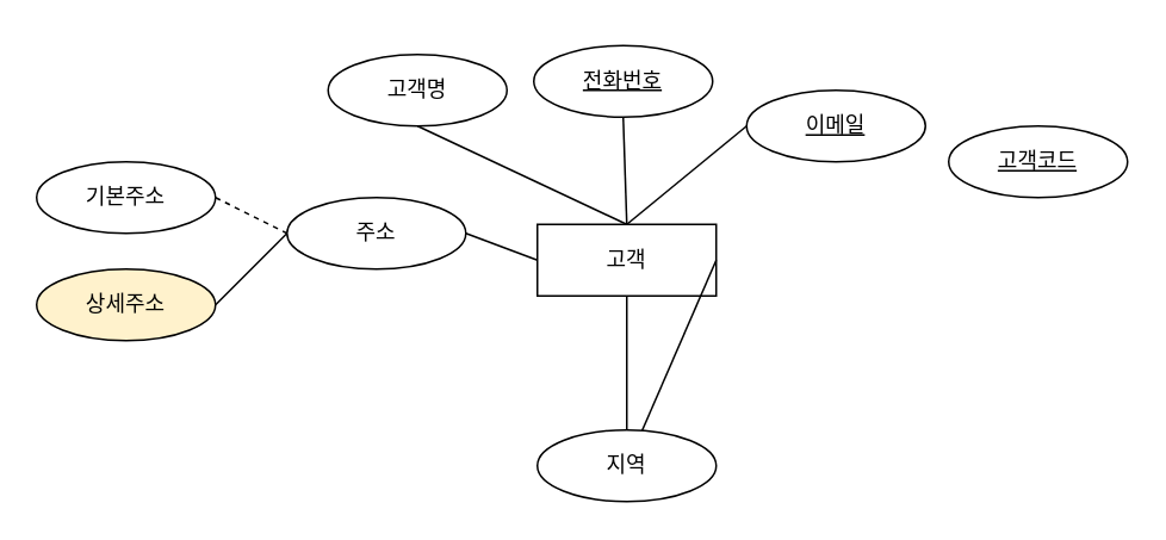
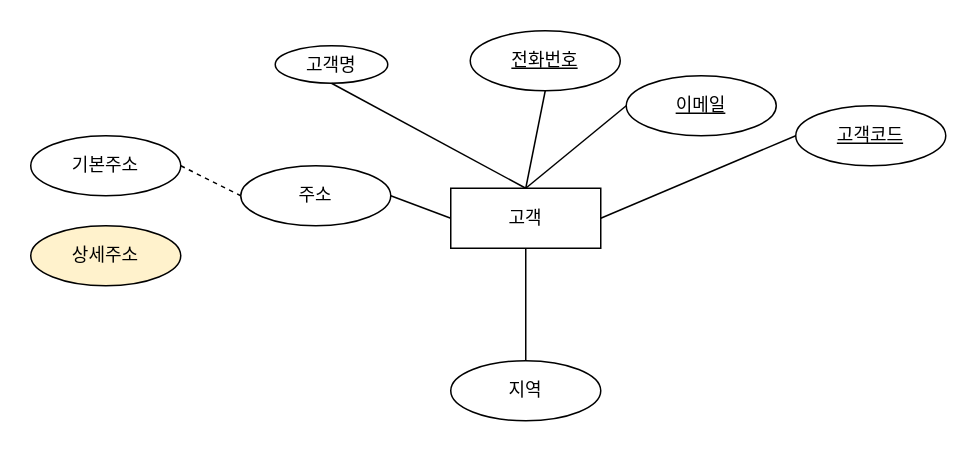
  <mxCell id="0" />
  <mxCell id="1" parent="0" />
  <mxCell id="2" value="고객" style="whiteSpace=wrap;html=1;align=center;" vertex="1" parent="1"><mxGeometry x="300" y="125" width="100" height="40" as="geometry" /></mxCell>
- <mxCell id="3" value="고객명" style="ellipse;whiteSpace=wrap;html=1;align=center;" vertex="1" parent="1"><mxGeometry x="183" y="30" width="100" height="40" as="geometry" /></mxCell>
- <mxCell id="4" value="전화번호" style="ellipse;whiteSpace=wrap;html=1;align=center;fontStyle=4;" vertex="1" parent="1"><mxGeometry x="298" y="25" width="100" height="40" as="geometry" /></mxCell>
+ <mxCell id="3" value="고객명" style="ellipse;whiteSpace=wrap;html=1;align=center;" vertex="1" parent="1"><mxGeometry x="183" y="30" width="75" height="25" as="geometry" /></mxCell>
+ <mxCell id="4" value="전화번호" style="ellipse;whiteSpace=wrap;html=1;align=center;fontStyle=4;" vertex="1" parent="1"><mxGeometry x="313" y="20" width="100" height="40" as="geometry" /></mxCell>
  <mxCell id="5" value="이메일" style="ellipse;whiteSpace=wrap;html=1;align=center;fontStyle=4;" vertex="1" parent="1"><mxGeometry x="417" y="50" width="100" height="40" as="geometry" /></mxCell>
  <mxCell id="6" value="고객코드" style="ellipse;whiteSpace=wrap;html=1;align=center;fontStyle=4;" vertex="1" parent="1"><mxGeometry x="530" y="70" width="100" height="40" as="geometry" /></mxCell>
  <mxCell id="7" value="" style="endArrow=none;html=1;rounded=0;exitX=0.5;exitY=1;exitDx=0;exitDy=0;entryX=0.5;entryY=0;entryDx=0;entryDy=0;" edge="1" parent="1" source="4" target="2"><mxGeometry relative="1" as="geometry"><mxPoint x="410" y="70" as="sourcePoint" /><mxPoint x="580" y="90" as="targetPoint" /></mxGeometry></mxCell>
  <mxCell id="8" value="" style="endArrow=none;html=1;rounded=0;exitX=0.5;exitY=1;exitDx=0;exitDy=0;entryX=0.5;entryY=0;entryDx=0;entryDy=0;" edge="1" parent="1" source="3" target="2"><mxGeometry relative="1" as="geometry"><mxPoint x="300" y="80" as="sourcePoint" /><mxPoint x="360" y="125" as="targetPoint" /></mxGeometry></mxCell>
  <mxCell id="9" value="" style="endArrow=none;html=1;rounded=0;exitX=0;exitY=0.5;exitDx=0;exitDy=0;entryX=0.5;entryY=0;entryDx=0;entryDy=0;" edge="1" parent="1" source="5" target="2"><mxGeometry relative="1" as="geometry"><mxPoint x="530" y="100" as="sourcePoint" /><mxPoint x="360" y="120" as="targetPoint" /></mxGeometry></mxCell>
- <mxCell id="10" value="" style="endArrow=none;html=1;rounded=0;exitX=1;exitY=0.5;exitDx=0;exitDy=0;" edge="1" parent="1" source="2" target="17"><mxGeometry relative="1" as="geometry"><mxPoint x="430" y="130" as="sourcePoint" /><mxPoint x="590" y="130" as="targetPoint" /></mxGeometry></mxCell>
+ <mxCell id="10" value="" style="endArrow=none;html=1;rounded=0;exitX=1;exitY=0.5;exitDx=0;exitDy=0;entryX=0;entryY=0.5;entryDx=0;entryDy=0;" edge="1" parent="1" source="2" target="6"><mxGeometry relative="1" as="geometry"><mxPoint x="430" y="130" as="sourcePoint" /><mxPoint x="590" y="130" as="targetPoint" /></mxGeometry></mxCell>
  <mxCell id="11" value="주소" style="ellipse;whiteSpace=wrap;html=1;align=center;" vertex="1" parent="1"><mxGeometry x="160" y="110" width="100" height="40" as="geometry" /></mxCell>
  <mxCell id="12" value="" style="endArrow=none;html=1;rounded=0;exitX=1;exitY=0.5;exitDx=0;exitDy=0;entryX=0;entryY=0.5;entryDx=0;entryDy=0;" edge="1" parent="1" source="11" target="2"><mxGeometry relative="1" as="geometry"><mxPoint x="277" y="150" as="sourcePoint" /><mxPoint x="327" y="195" as="targetPoint" /></mxGeometry></mxCell>
  <mxCell id="13" value="기본주소" style="ellipse;whiteSpace=wrap;html=1;align=center;" vertex="1" parent="1"><mxGeometry x="20" y="90" width="100" height="40" as="geometry" /></mxCell>
  <mxCell id="14" value="" style="endArrow=none;html=1;rounded=0;exitX=1;exitY=0.5;exitDx=0;exitDy=0;entryX=0;entryY=0.5;entryDx=0;entryDy=0;dashed=1;" edge="1" parent="1" source="13" target="11"><mxGeometry relative="1" as="geometry"><mxPoint x="137" y="130" as="sourcePoint" /><mxPoint x="160" y="125" as="targetPoint" /></mxGeometry></mxCell>
  <mxCell id="15" value="상세주소" style="ellipse;whiteSpace=wrap;html=1;align=center;fillColor=#fff2cc;" vertex="1" parent="1"><mxGeometry x="20" y="150" width="100" height="40" as="geometry" /></mxCell>
- <mxCell id="16" value="" style="endArrow=none;html=1;rounded=0;exitX=1;exitY=0.5;exitDx=0;exitDy=0;entryX=0;entryY=0.5;entryDx=0;entryDy=0;" edge="1" parent="1" source="15" target="11"><mxGeometry relative="1" as="geometry"><mxPoint x="137" y="190" as="sourcePoint" /><mxPoint x="160" y="185" as="targetPoint" /></mxGeometry></mxCell>
  <mxCell id="17" value="지역" style="ellipse;whiteSpace=wrap;html=1;align=center;" vertex="1" parent="1"><mxGeometry x="300" y="240" width="100" height="40" as="geometry" /></mxCell>
  <mxCell id="18" value="" style="endArrow=none;html=1;rounded=0;entryX=0;entryY=0.5;entryDx=0;entryDy=0;exitX=0.5;exitY=0;exitDx=0;exitDy=0;" edge="1" parent="1" source="17"><mxGeometry relative="1" as="geometry"><mxPoint x="300" y="220" as="sourcePoint" /><mxPoint x="350" y="165" as="targetPoint" /></mxGeometry></mxCell>
